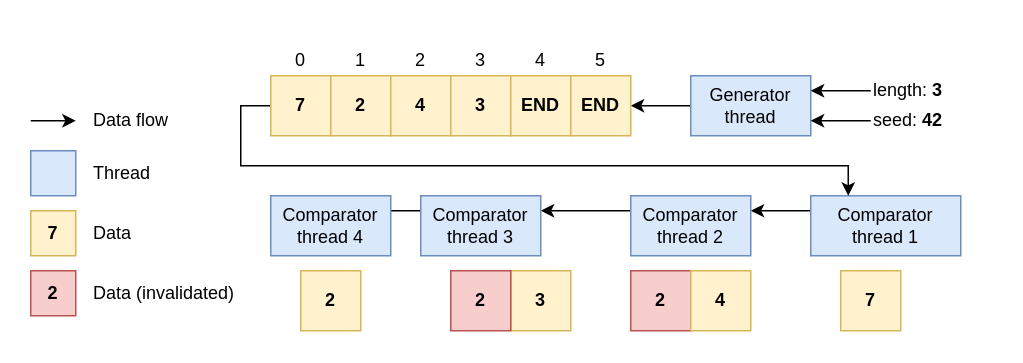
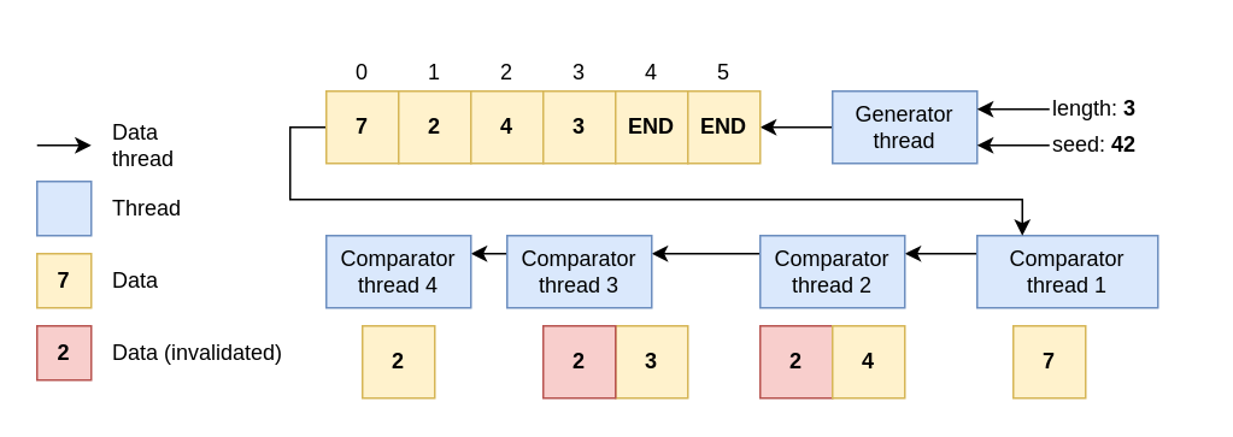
  <mxCell id="0" />
  <mxCell id="1" parent="0" />
  <mxCell id="2" style="edgeStyle=none;rounded=0;orthogonalLoop=1;jettySize=auto;html=1;exitX=0;exitY=0.5;exitDx=0;exitDy=0;entryX=1;entryY=0.5;entryDx=0;entryDy=0;" parent="1" source="3" target="16" edge="1"><mxGeometry relative="1" as="geometry" /></mxCell>
  <mxCell id="3" value="&lt;div&gt;Generator thread&lt;/div&gt;" style="rounded=0;whiteSpace=wrap;html=1;fillColor=#dae8fc;strokeColor=#6c8ebf;" parent="1" vertex="1"><mxGeometry x="460" y="50" width="80" height="40" as="geometry" /></mxCell>
  <mxCell id="4" style="edgeStyle=orthogonalEdgeStyle;rounded=0;orthogonalLoop=1;jettySize=auto;html=1;exitX=0;exitY=0.25;exitDx=0;exitDy=0;entryX=1;entryY=0.25;entryDx=0;entryDy=0;strokeColor=#000000;strokeWidth=1;" parent="1" source="5" target="7" edge="1"><mxGeometry relative="1" as="geometry" /></mxCell>
  <mxCell id="5" value="&lt;div&gt;Comparator thread 1&lt;/div&gt;" style="rounded=0;whiteSpace=wrap;html=1;fillColor=#dae8fc;strokeColor=#6c8ebf;" parent="1" vertex="1"><mxGeometry x="540" y="130" width="100" height="40" as="geometry" /></mxCell>
  <mxCell id="6" style="edgeStyle=orthogonalEdgeStyle;rounded=0;orthogonalLoop=1;jettySize=auto;html=1;exitX=0;exitY=0.25;exitDx=0;exitDy=0;entryX=1;entryY=0.25;entryDx=0;entryDy=0;strokeColor=#000000;strokeWidth=1;" parent="1" source="7" target="9" edge="1"><mxGeometry relative="1" as="geometry" /></mxCell>
  <mxCell id="7" value="&lt;div&gt;Comparator thread 2&lt;/div&gt;" style="rounded=0;whiteSpace=wrap;html=1;fillColor=#dae8fc;strokeColor=#6c8ebf;" parent="1" vertex="1"><mxGeometry x="420" y="130" width="80" height="40" as="geometry" /></mxCell>
- <mxCell id="8" style="edgeStyle=orthogonalEdgeStyle;rounded=0;orthogonalLoop=1;jettySize=auto;html=1;exitX=0;exitY=0.25;exitDx=0;exitDy=0;entryX=1;entryY=0.25;entryDx=0;entryDy=0;strokeColor=#000000;strokeWidth=1;endArrow=none;" parent="1" source="9" target="31" edge="1"><mxGeometry relative="1" as="geometry" /></mxCell>
+ <mxCell id="8" style="edgeStyle=orthogonalEdgeStyle;rounded=0;orthogonalLoop=1;jettySize=auto;html=1;exitX=0;exitY=0.25;exitDx=0;exitDy=0;entryX=1;entryY=0.25;entryDx=0;entryDy=0;strokeColor=#000000;strokeWidth=1;" parent="1" source="9" target="31" edge="1"><mxGeometry relative="1" as="geometry" /></mxCell>
  <mxCell id="9" value="&lt;div&gt;Comparator thread 3&lt;/div&gt;" style="rounded=0;whiteSpace=wrap;html=1;fillColor=#dae8fc;strokeColor=#6c8ebf;" parent="1" vertex="1"><mxGeometry x="280" y="130" width="80" height="40" as="geometry" /></mxCell>
  <mxCell id="10" style="edgeStyle=orthogonalEdgeStyle;rounded=0;orthogonalLoop=1;jettySize=auto;html=1;exitX=0;exitY=0.5;exitDx=0;exitDy=0;entryX=0.25;entryY=0;entryDx=0;entryDy=0;" parent="1" source="11" target="5" edge="1"><mxGeometry relative="1" as="geometry" /></mxCell>
  <mxCell id="11" value="&lt;div&gt;7&lt;br&gt;&lt;/div&gt;" style="rounded=0;whiteSpace=wrap;html=1;fillColor=#fff2cc;strokeColor=#d6b656;fontStyle=1" parent="1" vertex="1"><mxGeometry x="180" y="50" width="40" height="40" as="geometry" /></mxCell>
  <mxCell id="12" value="2" style="rounded=0;whiteSpace=wrap;html=1;fillColor=#fff2cc;strokeColor=#d6b656;fontStyle=1" parent="1" vertex="1"><mxGeometry x="220" y="50" width="40" height="40" as="geometry" /></mxCell>
  <mxCell id="13" value="4" style="rounded=0;whiteSpace=wrap;html=1;fillColor=#fff2cc;strokeColor=#d6b656;fontStyle=1" parent="1" vertex="1"><mxGeometry x="260" y="50" width="40" height="40" as="geometry" /></mxCell>
  <mxCell id="14" value="3" style="rounded=0;whiteSpace=wrap;html=1;fillColor=#fff2cc;strokeColor=#d6b656;fontStyle=1" parent="1" vertex="1"><mxGeometry x="300" y="50" width="40" height="40" as="geometry" /></mxCell>
  <mxCell id="15" value="END" style="rounded=0;whiteSpace=wrap;html=1;fillColor=#fff2cc;strokeColor=#d6b656;fontStyle=1" parent="1" vertex="1"><mxGeometry x="340" y="50" width="40" height="40" as="geometry" /></mxCell>
  <mxCell id="16" value="END" style="rounded=0;whiteSpace=wrap;html=1;fillColor=#fff2cc;strokeColor=#d6b656;fontStyle=1" parent="1" vertex="1"><mxGeometry x="380" y="50" width="40" height="40" as="geometry" /></mxCell>
  <mxCell id="17" style="edgeStyle=orthogonalEdgeStyle;rounded=0;orthogonalLoop=1;jettySize=auto;html=1;exitX=0;exitY=0.5;exitDx=0;exitDy=0;entryX=1;entryY=0.25;entryDx=0;entryDy=0;strokeColor=#000000;strokeWidth=1;" parent="1" source="18" target="3" edge="1"><mxGeometry relative="1" as="geometry" /></mxCell>
  <mxCell id="18" value="&lt;span style=&quot;font-weight: normal&quot;&gt;length: &lt;/span&gt;3" style="text;html=1;strokeColor=none;fillColor=none;align=left;verticalAlign=middle;whiteSpace=wrap;rounded=0;fontStyle=1" parent="1" vertex="1"><mxGeometry x="580" y="50" width="80" height="20" as="geometry" /></mxCell>
  <mxCell id="19" style="edgeStyle=orthogonalEdgeStyle;rounded=0;orthogonalLoop=1;jettySize=auto;html=1;exitX=0;exitY=0.5;exitDx=0;exitDy=0;entryX=1;entryY=0.75;entryDx=0;entryDy=0;strokeColor=#000000;strokeWidth=1;" parent="1" source="20" target="3" edge="1"><mxGeometry relative="1" as="geometry" /></mxCell>
  <mxCell id="20" value="&lt;div&gt;&lt;span style=&quot;font-weight: normal&quot;&gt;seed: &lt;/span&gt;42&lt;br&gt;&lt;/div&gt;" style="text;html=1;strokeColor=none;fillColor=none;align=left;verticalAlign=middle;whiteSpace=wrap;rounded=0;fontStyle=1" parent="1" vertex="1"><mxGeometry x="580" y="70" width="80" height="20" as="geometry" /></mxCell>
  <mxCell id="21" value="&lt;div&gt;7&lt;br&gt;&lt;/div&gt;" style="rounded=0;whiteSpace=wrap;html=1;fillColor=#fff2cc;strokeColor=#d6b656;fontStyle=1" parent="1" vertex="1"><mxGeometry x="560" y="180" width="40" height="40" as="geometry" /></mxCell>
  <mxCell id="22" value="2" style="rounded=0;whiteSpace=wrap;html=1;fillColor=#f8cecc;strokeColor=#b85450;fontStyle=1" parent="1" vertex="1"><mxGeometry x="420" y="180" width="40" height="40" as="geometry" /></mxCell>
  <mxCell id="23" value="4" style="rounded=0;whiteSpace=wrap;html=1;fillColor=#fff2cc;strokeColor=#d6b656;fontStyle=1" parent="1" vertex="1"><mxGeometry x="460" y="180" width="40" height="40" as="geometry" /></mxCell>
  <mxCell id="24" value="2" style="rounded=0;whiteSpace=wrap;html=1;fillColor=#fff2cc;strokeColor=#d6b656;fontStyle=1" parent="1" vertex="1"><mxGeometry x="200" y="180" width="40" height="40" as="geometry" /></mxCell>
  <mxCell id="25" value="0" style="text;html=1;strokeColor=none;fillColor=none;align=center;verticalAlign=middle;whiteSpace=wrap;rounded=0;" parent="1" vertex="1"><mxGeometry x="180" y="20" width="40" height="40" as="geometry" /></mxCell>
  <mxCell id="26" value="1" style="text;html=1;strokeColor=none;fillColor=none;align=center;verticalAlign=middle;whiteSpace=wrap;rounded=0;" parent="1" vertex="1"><mxGeometry x="220" y="20" width="40" height="40" as="geometry" /></mxCell>
  <mxCell id="27" value="2" style="text;html=1;strokeColor=none;fillColor=none;align=center;verticalAlign=middle;whiteSpace=wrap;rounded=0;" parent="1" vertex="1"><mxGeometry x="260" y="20" width="40" height="40" as="geometry" /></mxCell>
  <mxCell id="28" value="3" style="text;html=1;strokeColor=none;fillColor=none;align=center;verticalAlign=middle;whiteSpace=wrap;rounded=0;" parent="1" vertex="1"><mxGeometry x="300" y="20" width="40" height="40" as="geometry" /></mxCell>
  <mxCell id="29" value="4" style="text;html=1;strokeColor=none;fillColor=none;align=center;verticalAlign=middle;whiteSpace=wrap;rounded=0;" parent="1" vertex="1"><mxGeometry x="340" y="20" width="40" height="40" as="geometry" /></mxCell>
  <mxCell id="30" value="5" style="text;html=1;strokeColor=none;fillColor=none;align=center;verticalAlign=middle;whiteSpace=wrap;rounded=0;" parent="1" vertex="1"><mxGeometry x="380" y="20" width="40" height="40" as="geometry" /></mxCell>
  <mxCell id="31" value="&lt;div&gt;Comparator thread 4&lt;br&gt;&lt;/div&gt;" style="rounded=0;whiteSpace=wrap;html=1;fillColor=#dae8fc;strokeColor=#6c8ebf;" parent="1" vertex="1"><mxGeometry x="180" y="130" width="80" height="40" as="geometry" /></mxCell>
  <mxCell id="32" value="3" style="rounded=0;whiteSpace=wrap;html=1;fillColor=#fff2cc;strokeColor=#d6b656;fontStyle=1" parent="1" vertex="1"><mxGeometry x="340" y="180" width="40" height="40" as="geometry" /></mxCell>
  <mxCell id="33" value="2" style="rounded=0;whiteSpace=wrap;html=1;fillColor=#f8cecc;strokeColor=#b85450;fontStyle=1" parent="1" vertex="1"><mxGeometry x="300" y="180" width="40" height="40" as="geometry" /></mxCell>
- <mxCell id="34" value="Data flow" style="text;html=1;strokeColor=none;fillColor=none;align=left;verticalAlign=middle;whiteSpace=wrap;rounded=0;" parent="1" vertex="1"><mxGeometry x="60" y="60" width="60" height="40" as="geometry" /></mxCell>
+ <mxCell id="34" value="Data thread" style="text;html=1;strokeColor=none;fillColor=none;align=left;verticalAlign=middle;whiteSpace=wrap;rounded=0;" parent="1" vertex="1"><mxGeometry x="60" y="60" width="60" height="40" as="geometry" /></mxCell>
  <mxCell id="35" style="edgeStyle=orthogonalEdgeStyle;rounded=0;orthogonalLoop=1;jettySize=auto;html=1;strokeColor=#000000;strokeWidth=1;" parent="1" edge="1"><mxGeometry relative="1" as="geometry"><mxPoint x="20" y="80" as="sourcePoint" /><mxPoint x="50" y="80" as="targetPoint" /><Array as="points"><mxPoint x="30" y="80" /><mxPoint x="30" y="80" /></Array></mxGeometry></mxCell>
  <mxCell id="36" value="&lt;div&gt;7&lt;br&gt;&lt;/div&gt;" style="rounded=0;whiteSpace=wrap;html=1;fillColor=#fff2cc;strokeColor=#d6b656;fontStyle=1" parent="1" vertex="1"><mxGeometry x="20" y="140" width="30" height="30" as="geometry" /></mxCell>
  <mxCell id="37" value="Data" style="text;html=1;strokeColor=none;fillColor=none;align=left;verticalAlign=middle;whiteSpace=wrap;rounded=0;" parent="1" vertex="1"><mxGeometry x="60" y="140" width="40" height="30" as="geometry" /></mxCell>
  <mxCell id="38" value="2" style="rounded=0;whiteSpace=wrap;html=1;fillColor=#f8cecc;strokeColor=#b85450;fontStyle=1" parent="1" vertex="1"><mxGeometry x="20" y="180" width="30" height="30" as="geometry" /></mxCell>
  <mxCell id="39" value="Data (invalidated)" style="text;html=1;strokeColor=none;fillColor=none;align=left;verticalAlign=middle;whiteSpace=wrap;rounded=0;" parent="1" vertex="1"><mxGeometry x="60" y="180" width="100" height="30" as="geometry" /></mxCell>
  <mxCell id="40" value="" style="rounded=0;whiteSpace=wrap;html=1;fillColor=#dae8fc;strokeColor=#6c8ebf;" parent="1" vertex="1"><mxGeometry x="20" y="100" width="30" height="30" as="geometry" /></mxCell>
  <mxCell id="41" value="Thread" style="text;html=1;strokeColor=none;fillColor=none;align=left;verticalAlign=middle;whiteSpace=wrap;rounded=0;" parent="1" vertex="1"><mxGeometry x="60" y="100" width="50" height="30" as="geometry" /></mxCell>
